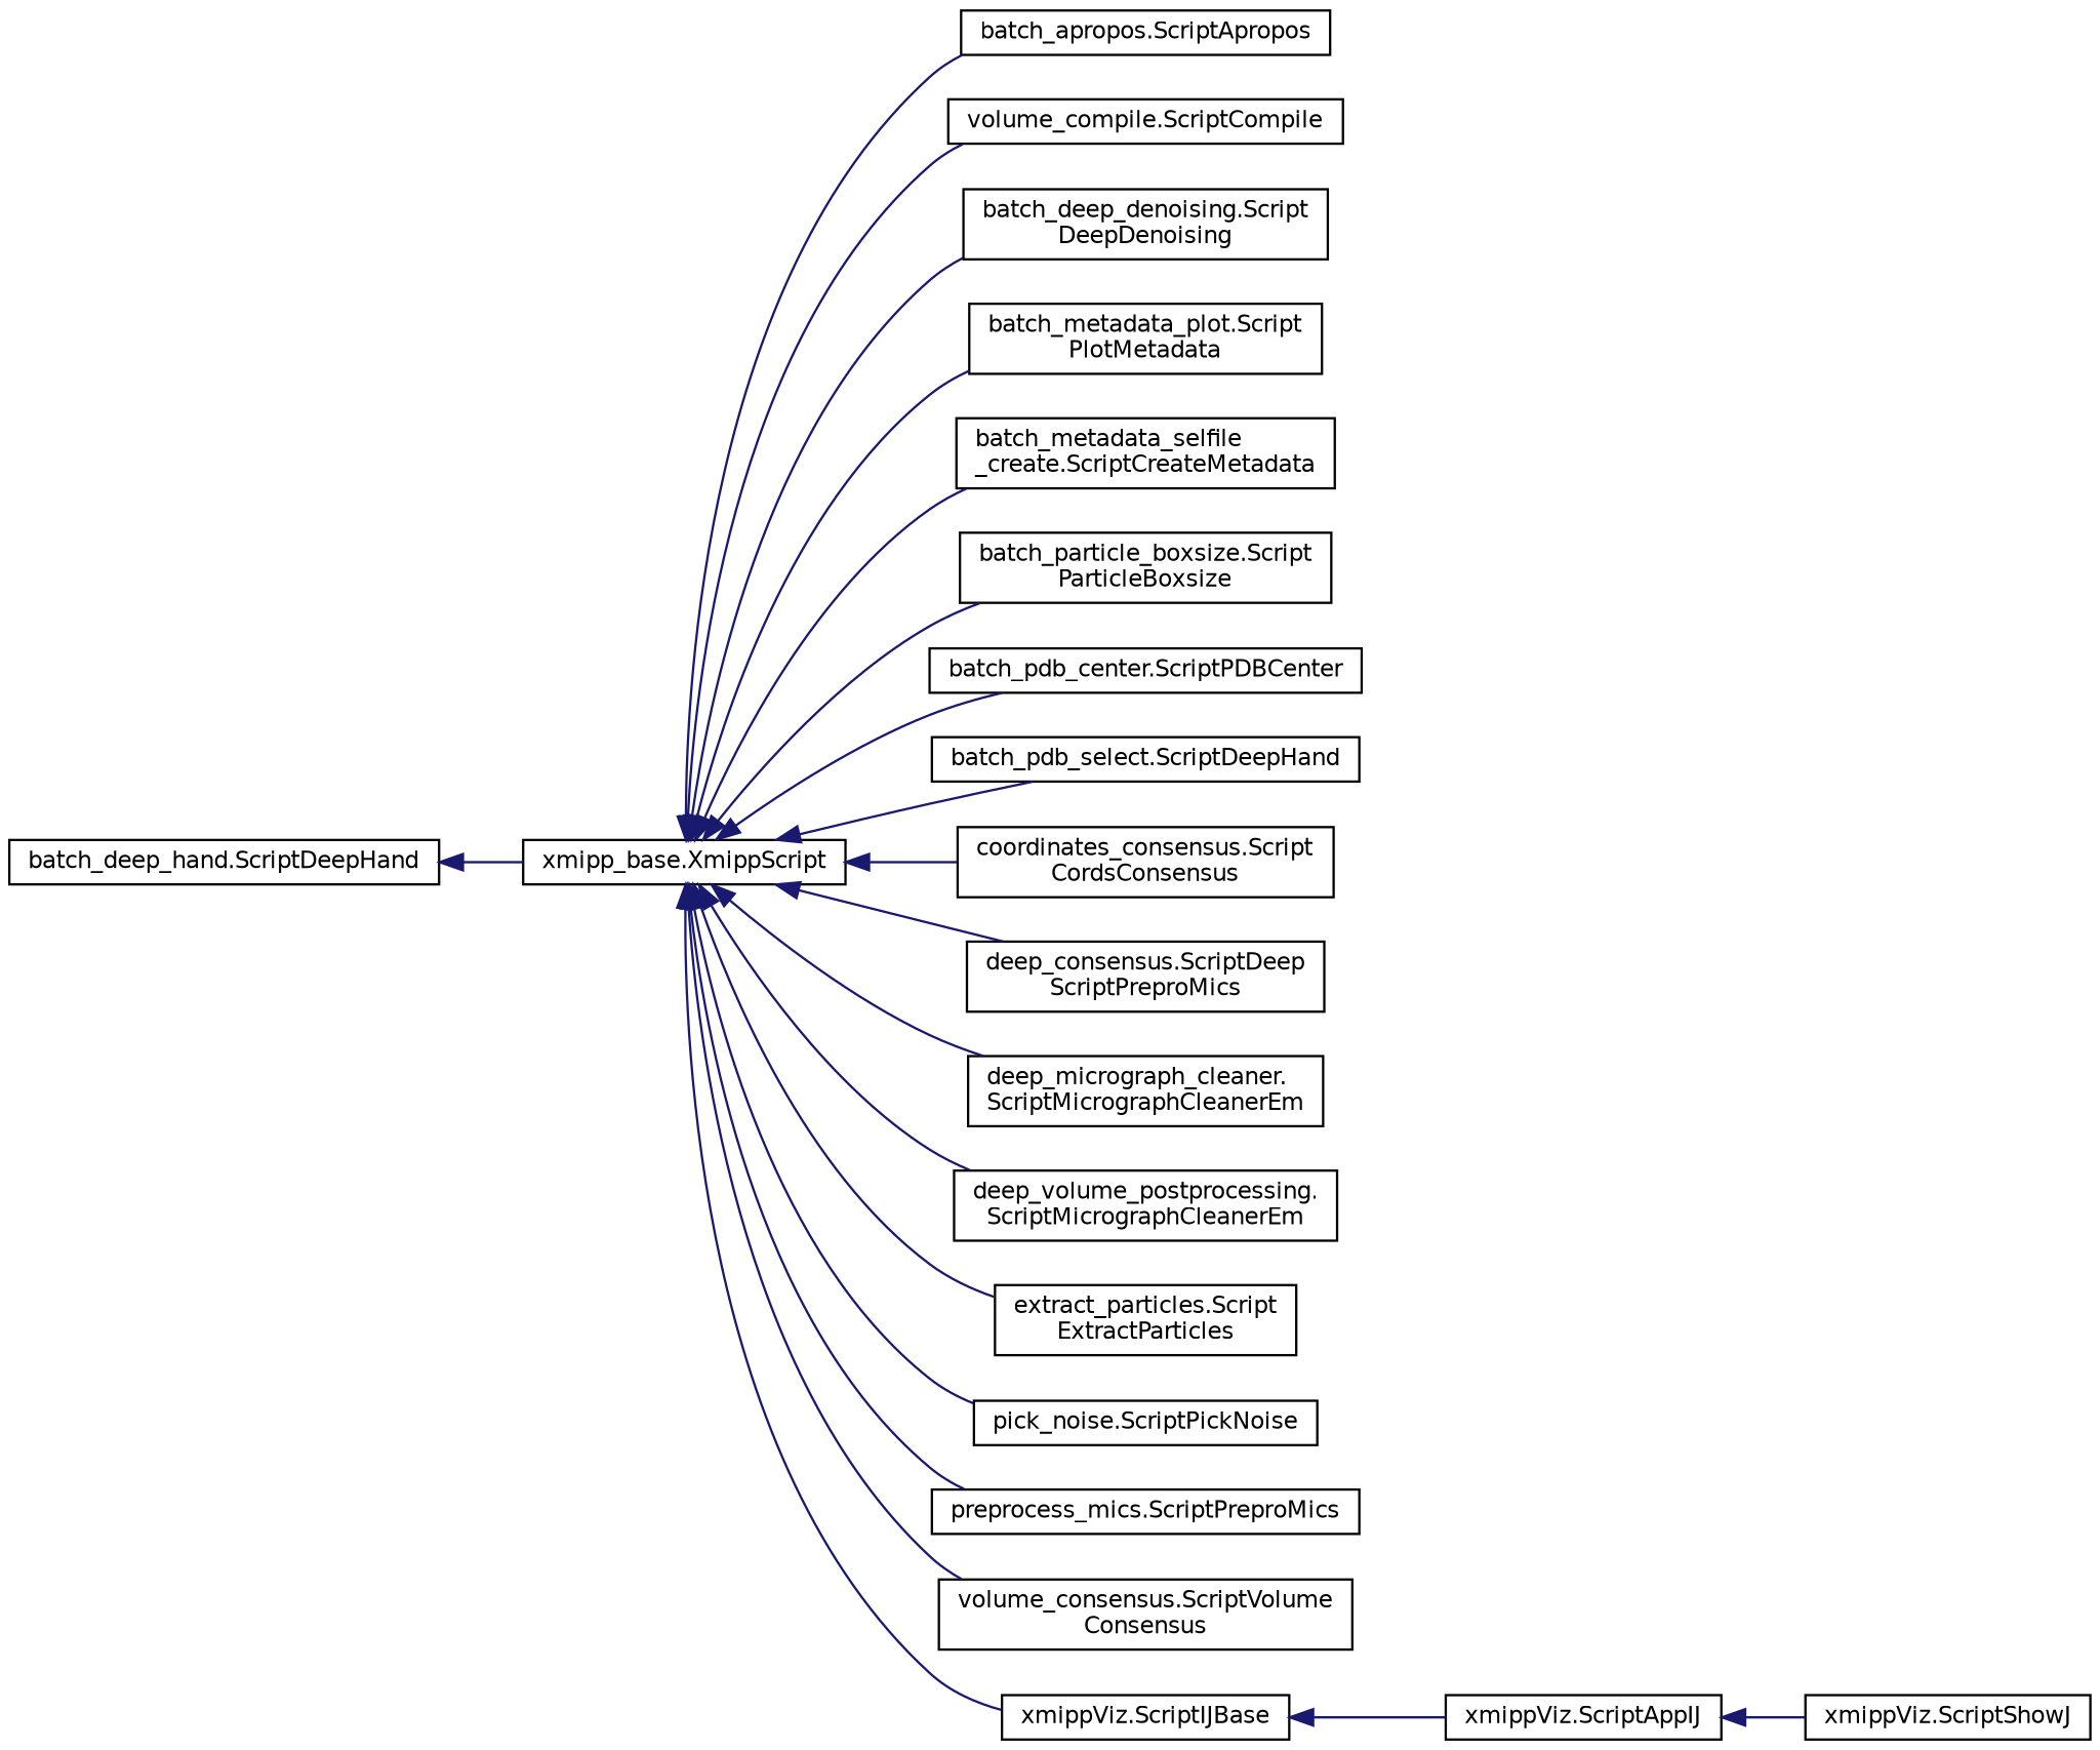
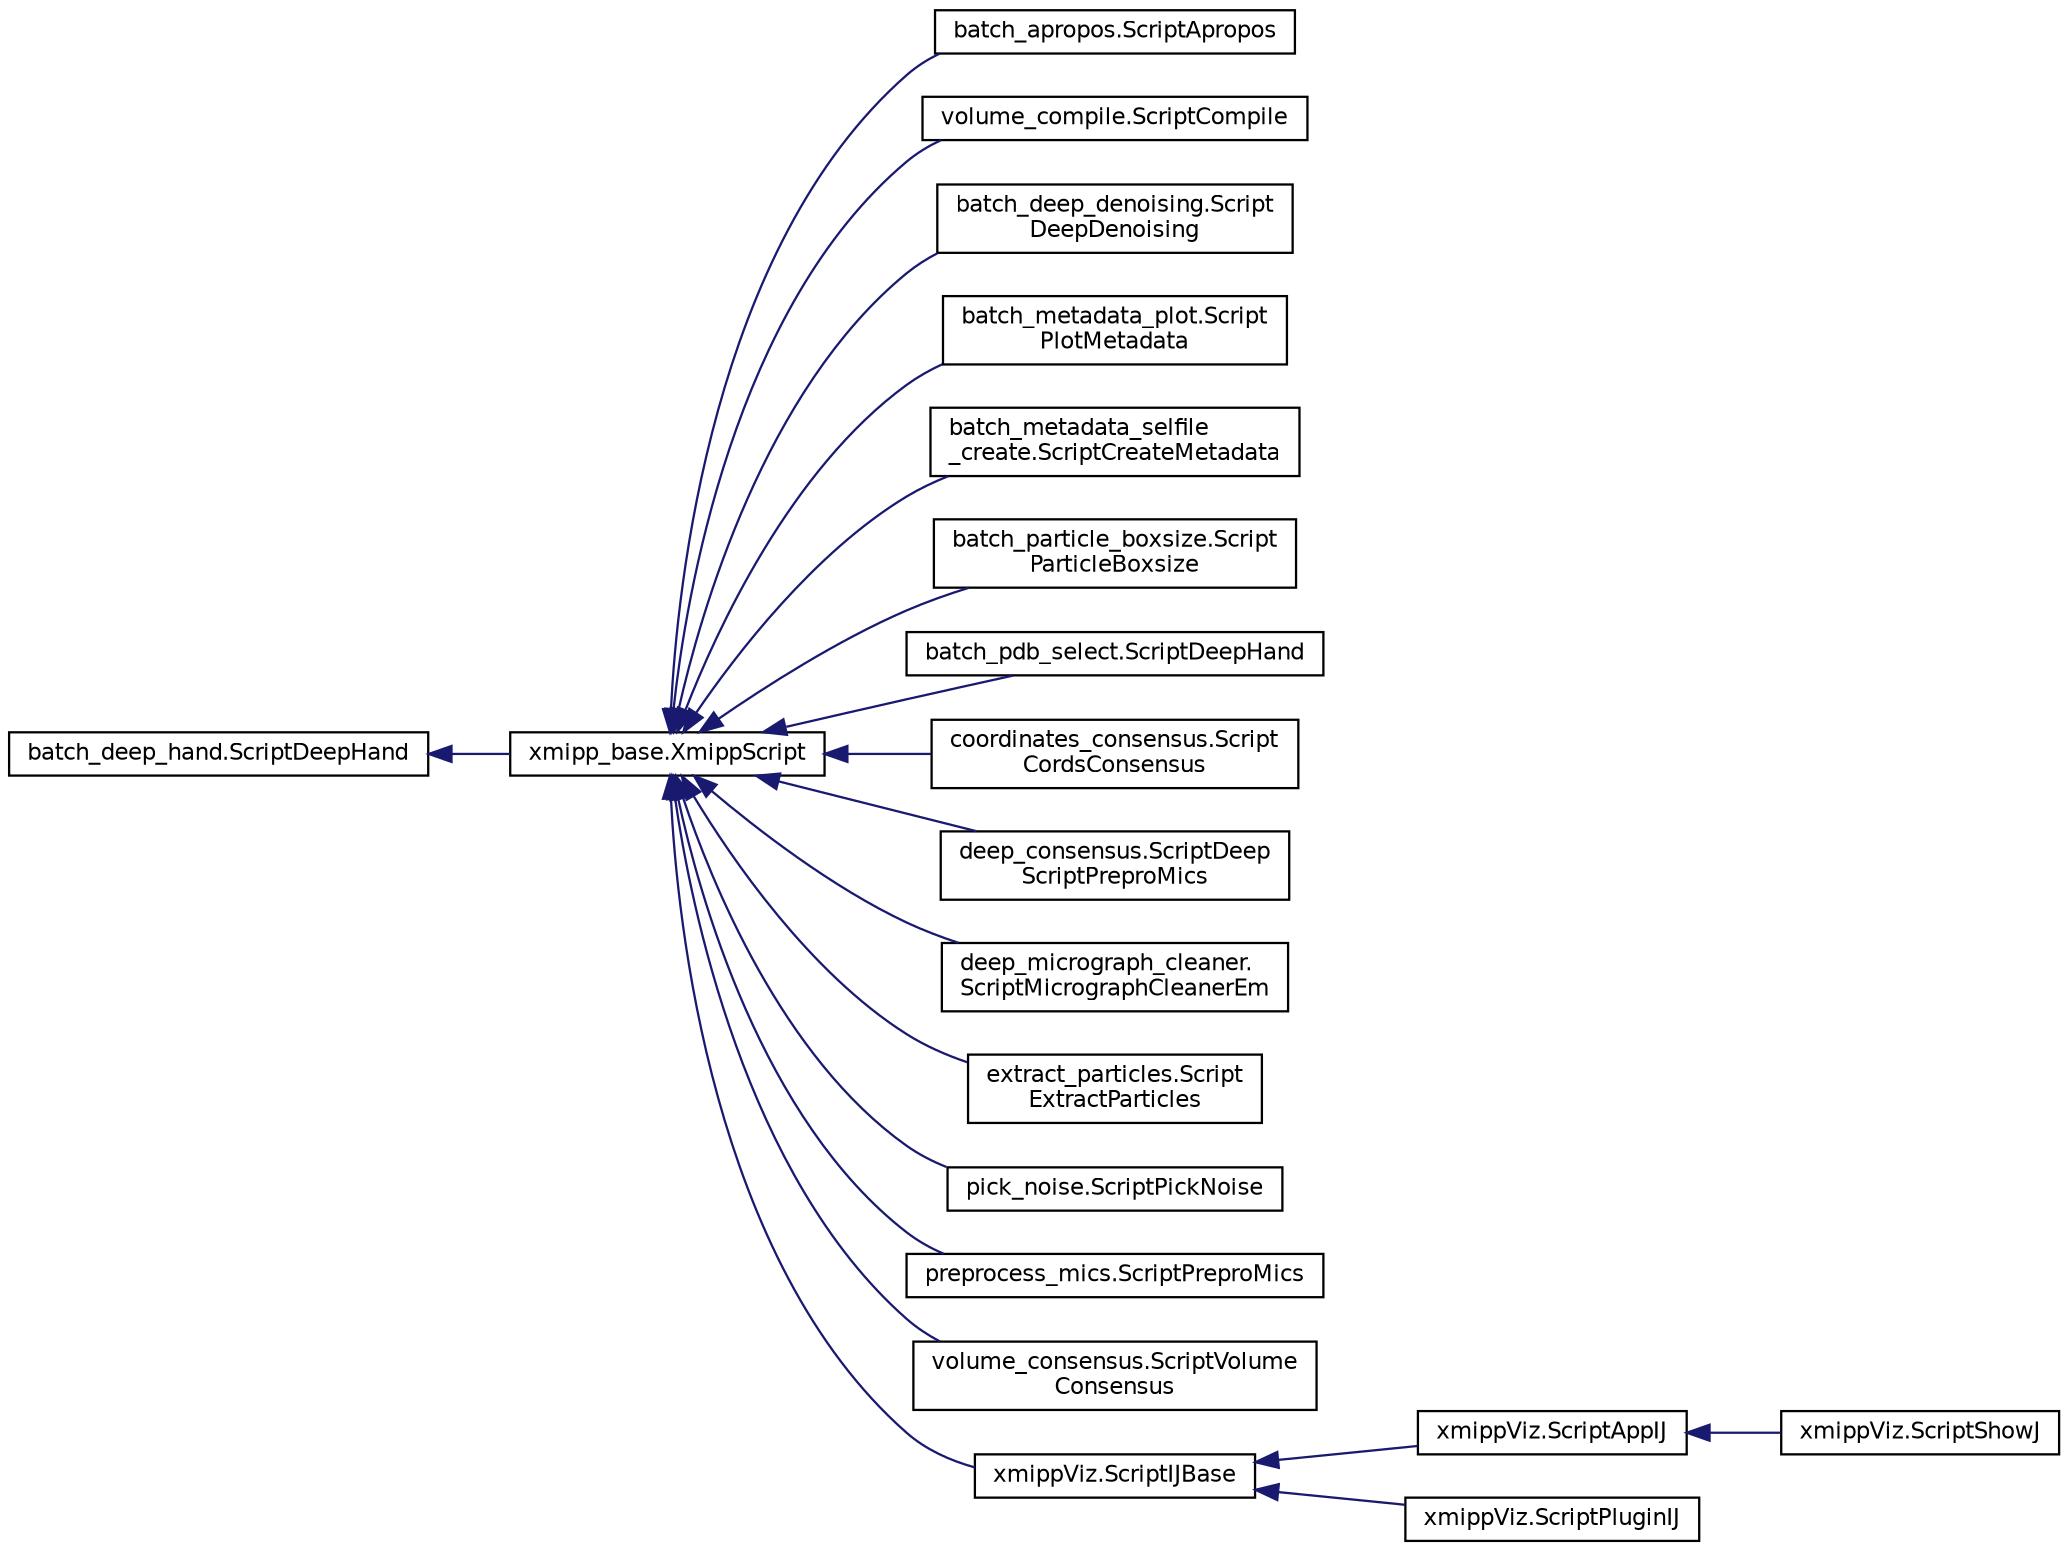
  digraph {
    rankdir=LR
    node [color=black fillcolor=white fontname=Helvetica fontsize=10 shape=record style=filled]
    edge [color=midnightblue dir=back fontname=Helvetica fontsize=10 labelfontname=Helvetica labelfontsize=10 style=solid]
    n1 [height=0.2 label="xmipp_base.XmippScript" width=0.4]
    n2 [height=0.2 label="batch_apropos.ScriptApropos" width=0.4]
    n3 [height=0.2 label="volume_compile.ScriptCompile" width=0.4]
    n4 [height=0.2 label="batch_deep_denoising.Script\lDeepDenoising" width=0.4]
    n5 [height=0.2 label="batch_metadata_plot.Script\lPlotMetadata" width=0.4]
    n6 [height=0.2 label="batch_metadata_selfile\l_create.ScriptCreateMetadata" width=0.4]
    n7 [height=0.2 label="batch_particle_boxsize.Script\lParticleBoxsize" width=0.4]
-   n8 [height=0.2 label="batch_pdb_center.ScriptPDBCenter" width=0.4]
    n9 [height=0.2 label="batch_pdb_select.ScriptDeepHand" width=0.4]
    n10 [height=0.2 label="coordinates_consensus.Script\lCordsConsensus" width=0.4]
    n11 [height=0.2 label="deep_consensus.ScriptDeep\lScriptPreproMics" width=0.4]
    n12 [height=0.2 label="deep_micrograph_cleaner.\lScriptMicrographCleanerEm" width=0.4]
-   n13 [height=0.2 label="deep_volume_postprocessing.\lScriptMicrographCleanerEm" width=0.4]
    n14 [height=0.2 label="extract_particles.Script\lExtractParticles" width=0.4]
    n15 [height=0.2 label="pick_noise.ScriptPickNoise" width=0.4]
    n16 [height=0.2 label="preprocess_mics.ScriptPreproMics" width=0.4]
    n17 [height=0.2 label="volume_consensus.ScriptVolume\lConsensus" width=0.4]
    n18 [height=0.2 label="xmippViz.ScriptIJBase" width=0.4]
    n19 [height=0.2 label="batch_deep_hand.ScriptDeepHand" width=0.4]
    n20 [height=0.2 label="xmippViz.ScriptAppIJ" width=0.4]
+   n21 [height=0.2 label="xmippViz.ScriptPluginIJ" width=0.4]
    n22 [height=0.2 label="xmippViz.ScriptShowJ" width=0.4]
    n1 -> n2
    n1 -> n3
    n1 -> n4
    n1 -> n5
    n1 -> n6
    n1 -> n7
-   n1 -> n8
    n1 -> n9
    n1 -> n10
    n1 -> n11
    n1 -> n12
-   n1 -> n13
    n1 -> n14
    n1 -> n15
    n1 -> n16
    n1 -> n17
    n1 -> n18
    n18 -> n20
+   n18 -> n21
    n19 -> n1
    n20 -> n22
  }
